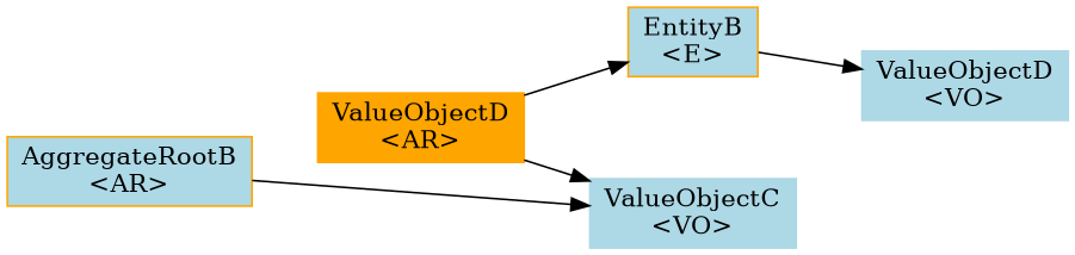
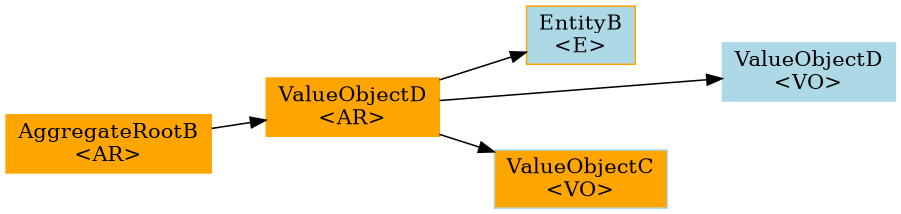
  digraph {
    rankdir=LR
    node [color=orange shape=box style=filled]
    n1 [label="ValueObjectD\l<AR>"]
    n2 [fillcolor=lightblue label="EntityB\l<E>"]
-   n3 [color=lightblue label="ValueObjectC\l<VO>"]
+   n3 [color=lightblue label="ValueObjectC\l<VO>" fillcolor=orange]
    n4 [color=lightblue label="ValueObjectD\l<VO>"]
-   n5 [label="AggregateRootB\l<AR>" fillcolor=lightblue]
+   n5 [label="AggregateRootB\l<AR>"]
    n1 -> n2
    n1 -> n3
-   n2 -> n4
-   n5 -> n3
+   n1 -> n4
+   n5 -> n1
  }
